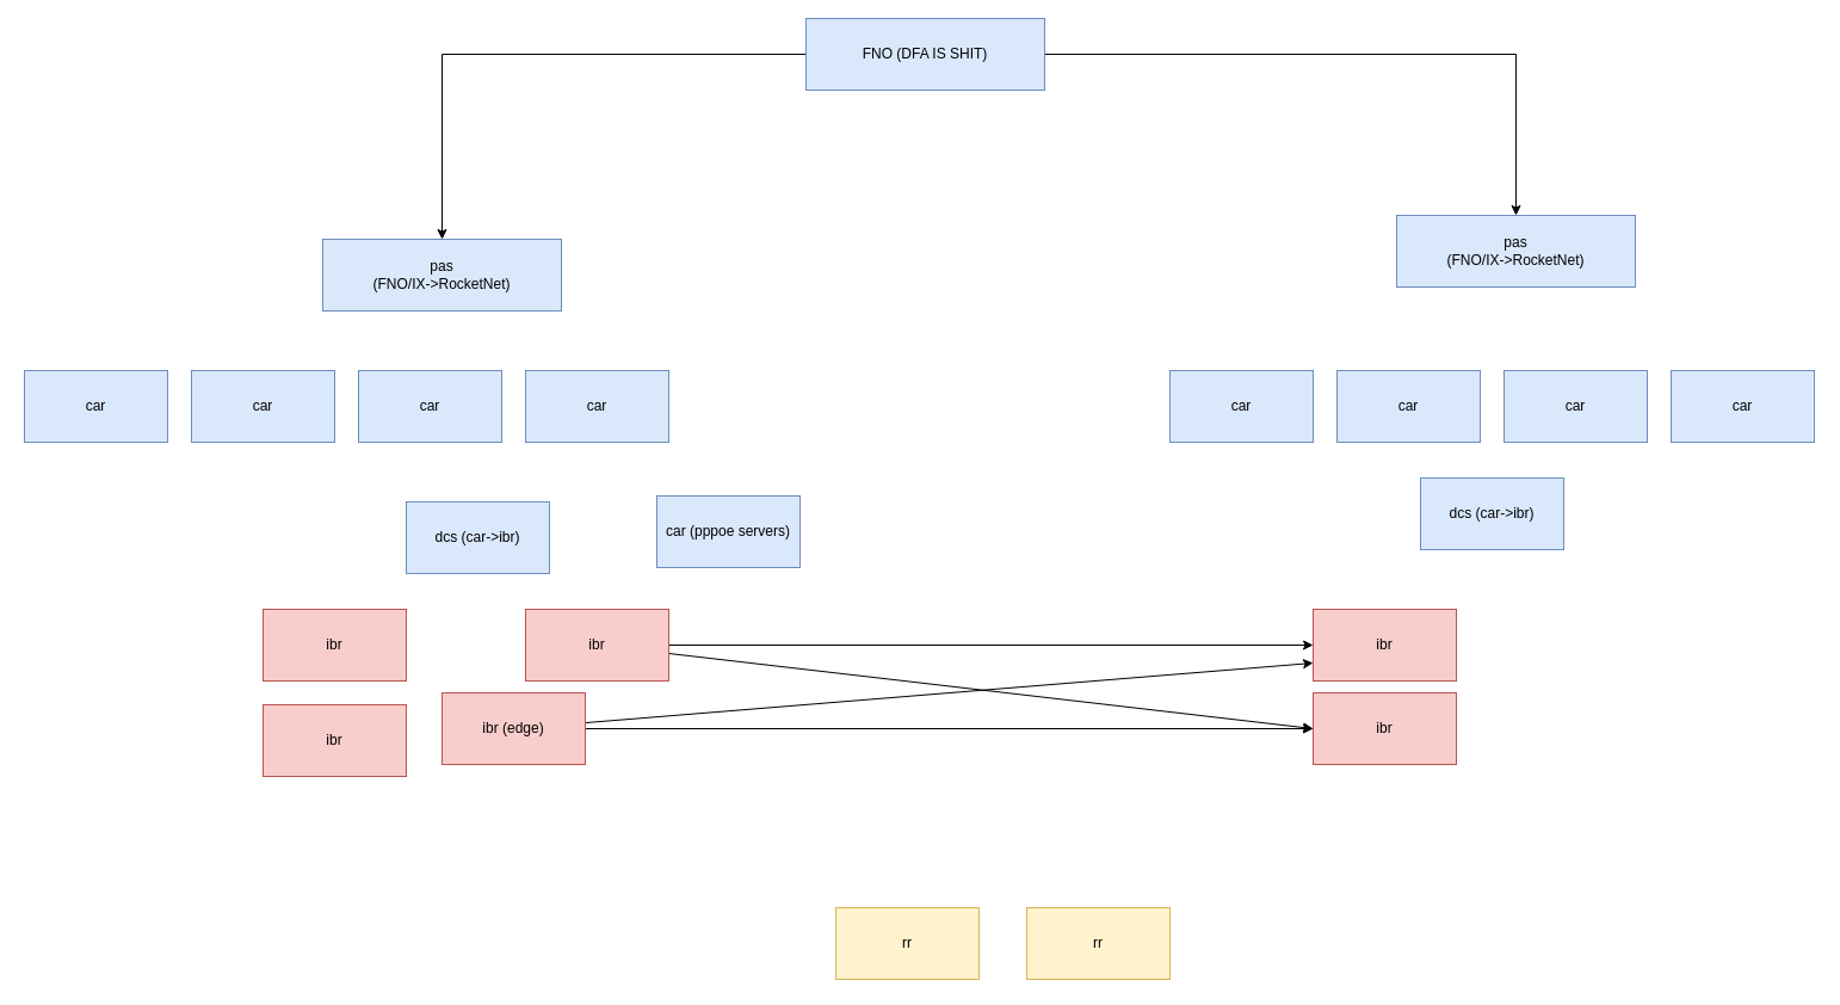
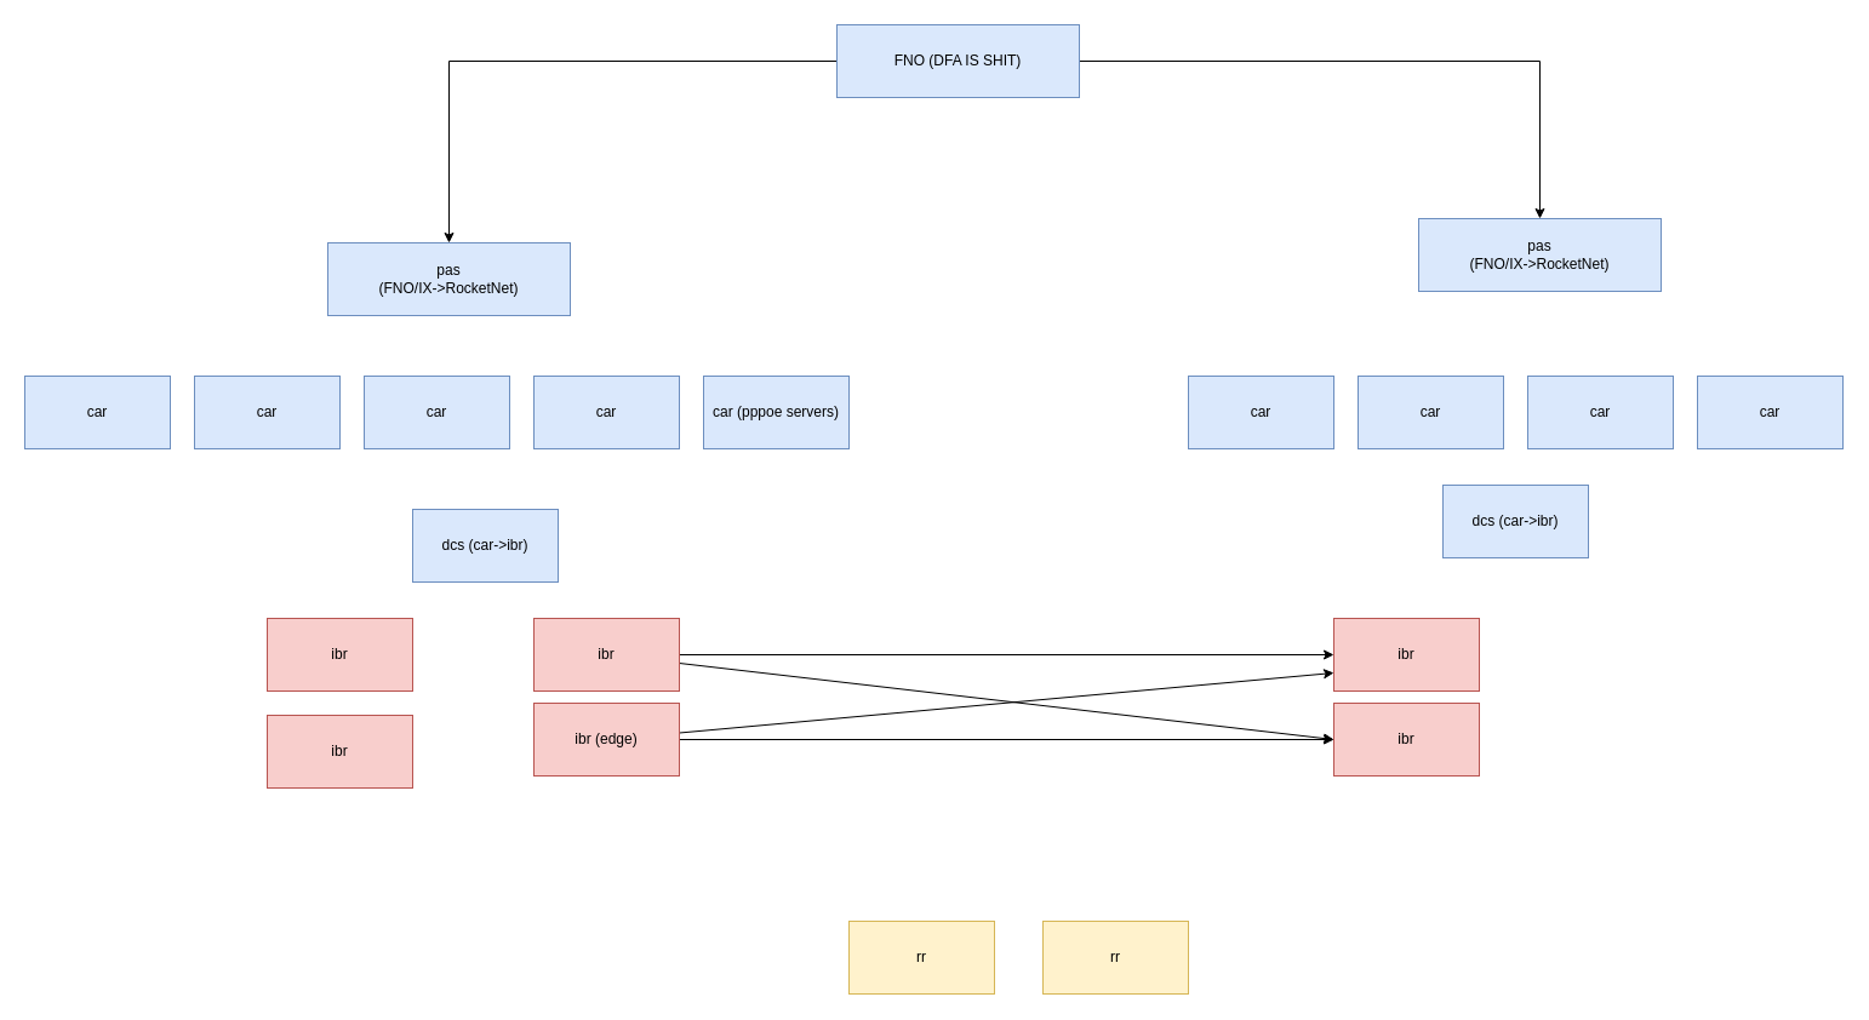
  <mxCell id="0" />
  <mxCell id="1" parent="0" />
  <mxCell id="2" value="car" style="rounded=0;whiteSpace=wrap;html=1;fillColor=#dae8fc;strokeColor=#6c8ebf;" vertex="1" parent="1"><mxGeometry x="980" y="310" width="120" height="60" as="geometry" /></mxCell>
  <mxCell id="3" value="car" style="rounded=0;whiteSpace=wrap;html=1;fillColor=#dae8fc;strokeColor=#6c8ebf;" vertex="1" parent="1"><mxGeometry x="1120" y="310" width="120" height="60" as="geometry" /></mxCell>
  <mxCell id="4" value="car" style="rounded=0;whiteSpace=wrap;html=1;fillColor=#dae8fc;strokeColor=#6c8ebf;" vertex="1" parent="1"><mxGeometry x="1260" y="310" width="120" height="60" as="geometry" /></mxCell>
  <mxCell id="5" value="car" style="rounded=0;whiteSpace=wrap;html=1;fillColor=#dae8fc;strokeColor=#6c8ebf;" vertex="1" parent="1"><mxGeometry x="1400" y="310" width="120" height="60" as="geometry" /></mxCell>
  <mxCell id="6" value="car" style="rounded=0;whiteSpace=wrap;html=1;fillColor=#dae8fc;strokeColor=#6c8ebf;" vertex="1" parent="1"><mxGeometry x="20" y="310" width="120" height="60" as="geometry" /></mxCell>
  <mxCell id="7" value="car" style="rounded=0;whiteSpace=wrap;html=1;fillColor=#dae8fc;strokeColor=#6c8ebf;" vertex="1" parent="1"><mxGeometry x="160" y="310" width="120" height="60" as="geometry" /></mxCell>
  <mxCell id="8" value="car" style="rounded=0;whiteSpace=wrap;html=1;fillColor=#dae8fc;strokeColor=#6c8ebf;" vertex="1" parent="1"><mxGeometry x="300" y="310" width="120" height="60" as="geometry" /></mxCell>
  <mxCell id="9" value="car" style="rounded=0;whiteSpace=wrap;html=1;fillColor=#dae8fc;strokeColor=#6c8ebf;" vertex="1" parent="1"><mxGeometry x="440" y="310" width="120" height="60" as="geometry" /></mxCell>
- <mxCell id="10" value="car (pppoe servers)" style="rounded=0;whiteSpace=wrap;html=1;fillColor=#dae8fc;strokeColor=#6c8ebf;" vertex="1" parent="1"><mxGeometry x="550" y="415" width="120" height="60" as="geometry" /></mxCell>
+ <mxCell id="10" value="car (pppoe servers)" style="rounded=0;whiteSpace=wrap;html=1;fillColor=#dae8fc;strokeColor=#6c8ebf;" vertex="1" parent="1"><mxGeometry x="580" y="310" width="120" height="60" as="geometry" /></mxCell>
  <mxCell id="11" style="rounded=0;orthogonalLoop=1;jettySize=auto;html=1;entryX=0;entryY=0.75;entryDx=0;entryDy=0;strokeColor=default;" edge="1" parent="1" source="13" target="20"><mxGeometry relative="1" as="geometry" /></mxCell>
  <mxCell id="12" style="edgeStyle=orthogonalEdgeStyle;rounded=0;orthogonalLoop=1;jettySize=auto;html=1;entryX=0;entryY=0.5;entryDx=0;entryDy=0;" edge="1" parent="1" source="13" target="19"><mxGeometry relative="1" as="geometry" /></mxCell>
- <mxCell id="13" value="ibr (edge)" style="rounded=0;whiteSpace=wrap;html=1;fillColor=#f8cecc;strokeColor=#b85450;" vertex="1" parent="1"><mxGeometry x="370" y="580" width="120" height="60" as="geometry" /></mxCell>
+ <mxCell id="13" value="ibr (edge)" style="rounded=0;whiteSpace=wrap;html=1;fillColor=#f8cecc;strokeColor=#b85450;" vertex="1" parent="1"><mxGeometry x="440" y="580" width="120" height="60" as="geometry" /></mxCell>
  <mxCell id="14" style="edgeStyle=orthogonalEdgeStyle;rounded=0;orthogonalLoop=1;jettySize=auto;html=1;entryX=0;entryY=0.5;entryDx=0;entryDy=0;" edge="1" parent="1" source="16" target="20"><mxGeometry relative="1" as="geometry" /></mxCell>
  <mxCell id="15" style="rounded=0;orthogonalLoop=1;jettySize=auto;html=1;entryX=0;entryY=0.5;entryDx=0;entryDy=0;" edge="1" parent="1" source="16" target="19"><mxGeometry relative="1" as="geometry" /></mxCell>
  <mxCell id="16" value="ibr" style="rounded=0;whiteSpace=wrap;html=1;fillColor=#f8cecc;strokeColor=#b85450;" vertex="1" parent="1"><mxGeometry x="440" y="510" width="120" height="60" as="geometry" /></mxCell>
  <mxCell id="17" value="ibr" style="rounded=0;whiteSpace=wrap;html=1;fillColor=#f8cecc;strokeColor=#b85450;" vertex="1" parent="1"><mxGeometry x="220" y="510" width="120" height="60" as="geometry" /></mxCell>
  <mxCell id="18" value="ibr" style="rounded=0;whiteSpace=wrap;html=1;fillColor=#f8cecc;strokeColor=#b85450;" vertex="1" parent="1"><mxGeometry x="220" y="590" width="120" height="60" as="geometry" /></mxCell>
  <mxCell id="19" value="ibr" style="rounded=0;whiteSpace=wrap;html=1;fillColor=#f8cecc;strokeColor=#b85450;" vertex="1" parent="1"><mxGeometry x="1100" y="580" width="120" height="60" as="geometry" /></mxCell>
  <mxCell id="20" value="ibr" style="rounded=0;whiteSpace=wrap;html=1;fillColor=#f8cecc;strokeColor=#b85450;" vertex="1" parent="1"><mxGeometry x="1100" y="510" width="120" height="60" as="geometry" /></mxCell>
  <mxCell id="21" value="rr" style="rounded=0;whiteSpace=wrap;html=1;fillColor=#fff2cc;strokeColor=#d6b656;" vertex="1" parent="1"><mxGeometry x="700" y="760" width="120" height="60" as="geometry" /></mxCell>
  <mxCell id="22" value="rr" style="rounded=0;whiteSpace=wrap;html=1;fillColor=#fff2cc;strokeColor=#d6b656;" vertex="1" parent="1"><mxGeometry x="860" y="760" width="120" height="60" as="geometry" /></mxCell>
  <mxCell id="23" value="dcs (car-&amp;gt;ibr)" style="rounded=0;whiteSpace=wrap;html=1;fillColor=#dae8fc;strokeColor=#6c8ebf;" vertex="1" parent="1"><mxGeometry x="340" y="420" width="120" height="60" as="geometry" /></mxCell>
  <mxCell id="24" value="pas&lt;br&gt;(FNO/IX-&amp;gt;RocketNet)" style="rounded=0;whiteSpace=wrap;html=1;fillColor=#dae8fc;strokeColor=#6c8ebf;" vertex="1" parent="1"><mxGeometry x="270" y="200" width="200" height="60" as="geometry" /></mxCell>
  <mxCell id="25" style="edgeStyle=orthogonalEdgeStyle;rounded=0;orthogonalLoop=1;jettySize=auto;html=1;exitX=0.5;exitY=1;exitDx=0;exitDy=0;" edge="1" parent="1" source="21" target="21"><mxGeometry relative="1" as="geometry" /></mxCell>
  <mxCell id="26" value="pas&lt;br&gt;(FNO/IX-&amp;gt;RocketNet)" style="rounded=0;whiteSpace=wrap;html=1;fillColor=#dae8fc;strokeColor=#6c8ebf;" vertex="1" parent="1"><mxGeometry x="1170" y="180" width="200" height="60" as="geometry" /></mxCell>
  <mxCell id="27" value="dcs (car-&amp;gt;ibr)" style="rounded=0;whiteSpace=wrap;html=1;fillColor=#dae8fc;strokeColor=#6c8ebf;" vertex="1" parent="1"><mxGeometry x="1190" y="400" width="120" height="60" as="geometry" /></mxCell>
  <mxCell id="28" style="edgeStyle=orthogonalEdgeStyle;rounded=0;orthogonalLoop=1;jettySize=auto;html=1;entryX=0.5;entryY=0;entryDx=0;entryDy=0;" edge="1" parent="1" source="30" target="24"><mxGeometry relative="1" as="geometry" /></mxCell>
  <mxCell id="29" style="edgeStyle=orthogonalEdgeStyle;rounded=0;orthogonalLoop=1;jettySize=auto;html=1;" edge="1" parent="1" source="30" target="26"><mxGeometry relative="1" as="geometry" /></mxCell>
- <mxCell id="30" value="FNO (DFA IS SHIT)" style="rounded=0;whiteSpace=wrap;html=1;fillColor=#dae8fc;strokeColor=#6c8ebf;" vertex="1" parent="1"><mxGeometry x="675" y="15" width="200" height="60" as="geometry" /></mxCell>
+ <mxCell id="30" value="FNO (DFA IS SHIT)" style="rounded=0;whiteSpace=wrap;html=1;fillColor=#dae8fc;strokeColor=#6c8ebf;" vertex="1" parent="1"><mxGeometry x="690" y="20" width="200" height="60" as="geometry" /></mxCell>
